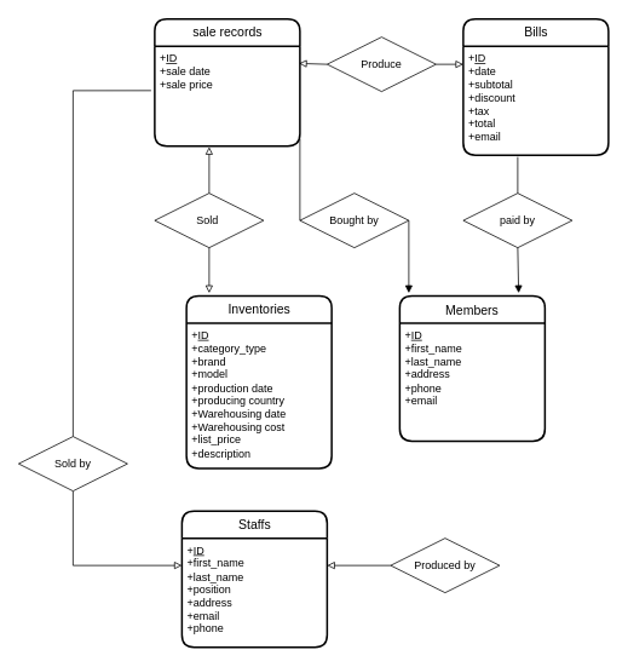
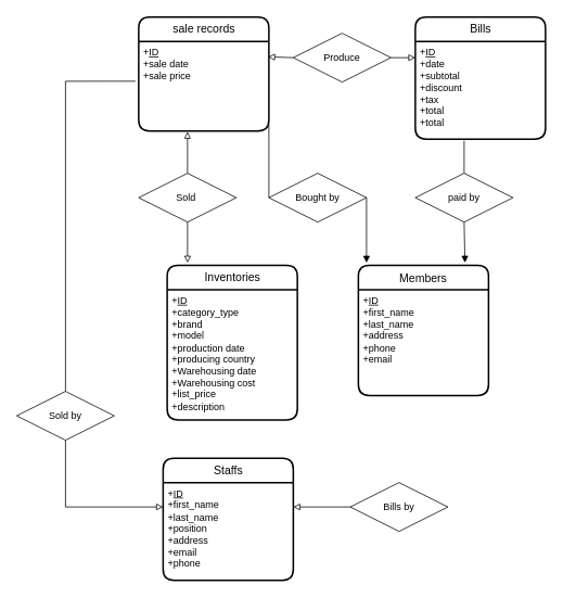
  <mxCell id="0" />
  <mxCell id="1" parent="0" />
  <mxCell id="2" value="Members" style="swimlane;childLayout=stackLayout;horizontal=1;startSize=30;horizontalStack=0;rounded=1;fontSize=14;fontStyle=0;strokeWidth=2;resizeParent=0;resizeLast=1;shadow=0;dashed=0;align=center;" parent="1" vertex="1"><mxGeometry x="440" y="325" width="160" height="160" as="geometry" /></mxCell>
  <mxCell id="3" value="+&lt;u&gt;ID&lt;/u&gt;&lt;br&gt;+first_name&lt;br&gt;+last_name&lt;br&gt;+address&lt;br&gt;+phone&lt;br&gt;+email" style="align=left;strokeColor=none;fillColor=none;spacingLeft=4;fontSize=12;verticalAlign=top;resizable=0;rotatable=0;part=1;html=1;" parent="2" vertex="1"><mxGeometry y="30" width="160" height="130" as="geometry" /></mxCell>
  <mxCell id="4" value="Staffs" style="swimlane;childLayout=stackLayout;horizontal=1;startSize=30;horizontalStack=0;rounded=1;fontSize=14;fontStyle=0;strokeWidth=2;resizeParent=0;resizeLast=1;shadow=0;dashed=0;align=center;html=1;" parent="1" vertex="1"><mxGeometry x="200" y="562" width="160" height="150" as="geometry" /></mxCell>
  <mxCell id="5" value="+&lt;u&gt;ID&lt;/u&gt;&lt;br&gt;+first_name&lt;br&gt;+last_name&lt;br&gt;+position&lt;br&gt;+address&lt;br&gt;+email&lt;br&gt;+phone" style="align=left;strokeColor=none;fillColor=none;spacingLeft=4;fontSize=12;verticalAlign=top;resizable=0;rotatable=0;part=1;html=1;" parent="4" vertex="1"><mxGeometry y="30" width="160" height="120" as="geometry" /></mxCell>
  <mxCell id="6" value="Inventories" style="swimlane;childLayout=stackLayout;horizontal=1;startSize=30;horizontalStack=0;rounded=1;fontSize=14;fontStyle=0;strokeWidth=2;resizeParent=0;resizeLast=1;shadow=0;dashed=0;align=center;html=1;" parent="1" vertex="1"><mxGeometry x="205" y="325" width="160" height="190" as="geometry" /></mxCell>
  <mxCell id="7" value="+&lt;u&gt;ID&lt;br&gt;&lt;/u&gt;+category_type&lt;br&gt;+brand&lt;br&gt;+model&lt;br&gt;+production date&lt;br&gt;+producing country&amp;nbsp;&lt;br&gt;+Warehousing date&lt;br&gt;+Warehousing cost&lt;br&gt;+list_price&lt;br&gt;+description" style="align=left;strokeColor=none;fillColor=none;spacingLeft=4;fontSize=12;verticalAlign=top;resizable=0;rotatable=0;part=1;html=1;" parent="6" vertex="1"><mxGeometry y="30" width="160" height="160" as="geometry" /></mxCell>
  <mxCell id="8" value="sale records" style="swimlane;childLayout=stackLayout;horizontal=1;startSize=30;horizontalStack=0;rounded=1;fontSize=14;fontStyle=0;strokeWidth=2;resizeParent=0;resizeLast=1;shadow=0;dashed=0;align=center;html=1;" parent="1" vertex="1"><mxGeometry x="170" y="20" width="160" height="140" as="geometry" /></mxCell>
  <mxCell id="9" value="+&lt;u&gt;ID&lt;/u&gt;&lt;br&gt;+sale date&lt;br&gt;+sale price" style="align=left;strokeColor=none;fillColor=none;spacingLeft=4;fontSize=12;verticalAlign=top;resizable=0;rotatable=0;part=1;html=1;" parent="8" vertex="1"><mxGeometry y="30" width="160" height="110" as="geometry" /></mxCell>
  <mxCell id="10" value="Bills" style="swimlane;childLayout=stackLayout;horizontal=1;startSize=30;horizontalStack=0;rounded=1;fontSize=14;fontStyle=0;strokeWidth=2;resizeParent=0;resizeLast=1;shadow=0;dashed=0;align=center;html=1;" parent="1" vertex="1"><mxGeometry x="510" y="20" width="160" height="150" as="geometry" /></mxCell>
- <mxCell id="11" value="+&lt;u&gt;ID&lt;/u&gt;&lt;br&gt;+date&lt;br&gt;+subtotal&lt;br&gt;+discount&lt;br&gt;+tax&lt;br&gt;+total&lt;br&gt;+email" style="align=left;strokeColor=none;fillColor=none;spacingLeft=4;fontSize=12;verticalAlign=top;resizable=0;rotatable=0;part=1;html=1;" parent="10" vertex="1"><mxGeometry y="30" width="160" height="120" as="geometry" /></mxCell>
+ <mxCell id="11" value="+&lt;u&gt;ID&lt;/u&gt;&lt;br&gt;+date&lt;br&gt;+subtotal&lt;br&gt;+discount&lt;br&gt;+tax&lt;br&gt;+total&lt;br&gt;+total" style="align=left;strokeColor=none;fillColor=none;spacingLeft=4;fontSize=12;verticalAlign=top;resizable=0;rotatable=0;part=1;html=1;" parent="10" vertex="1"><mxGeometry y="30" width="160" height="120" as="geometry" /></mxCell>
  <mxCell id="12" value="Bought by" style="shape=rhombus;perimeter=rhombusPerimeter;whiteSpace=wrap;html=1;align=center;" parent="1" vertex="1"><mxGeometry x="330" y="212" width="120" height="60" as="geometry" /></mxCell>
  <mxCell id="13" value="Sold&amp;nbsp;" style="shape=rhombus;perimeter=rhombusPerimeter;whiteSpace=wrap;html=1;align=center;" parent="1" vertex="1"><mxGeometry x="170" y="212" width="120" height="60" as="geometry" /></mxCell>
  <mxCell id="14" value="" style="endArrow=none;html=1;rounded=1;exitX=0;exitY=0.5;exitDx=0;exitDy=0;" parent="1" source="12" edge="1"><mxGeometry relative="1" as="geometry"><mxPoint x="250" y="160" as="sourcePoint" /><mxPoint x="330" y="152" as="targetPoint" /><Array as="points" /></mxGeometry></mxCell>
  <mxCell id="15" value="" style="endArrow=block;html=1;rounded=0;exitX=1;exitY=0.5;exitDx=0;exitDy=0;endFill=1;" parent="1" source="12" edge="1"><mxGeometry relative="1" as="geometry"><mxPoint x="250" y="160" as="sourcePoint" /><mxPoint x="450" y="322" as="targetPoint" /></mxGeometry></mxCell>
  <mxCell id="16" value="" style="endArrow=none;html=1;rounded=1;entryX=0.5;entryY=0;entryDx=0;entryDy=0;startArrow=block;startFill=0;exitX=0.375;exitY=1.009;exitDx=0;exitDy=0;exitPerimeter=0;" parent="1" target="13" edge="1" source="9"><mxGeometry relative="1" as="geometry"><mxPoint x="230" y="172" as="sourcePoint" /><mxPoint x="410" y="240" as="targetPoint" /><Array as="points" /></mxGeometry></mxCell>
  <mxCell id="17" value="" style="endArrow=block;html=1;rounded=0;exitX=0.5;exitY=1;exitDx=0;exitDy=0;endFill=0;entryX=0;entryY=0.25;entryDx=0;entryDy=0;" parent="1" source="21" target="5" edge="1"><mxGeometry relative="1" as="geometry"><mxPoint x="320" y="890" as="sourcePoint" /><mxPoint x="80" y="650" as="targetPoint" /><Array as="points"><mxPoint x="80" y="622" /></Array></mxGeometry></mxCell>
- <mxCell id="18" value="Produced by" style="shape=rhombus;perimeter=rhombusPerimeter;whiteSpace=wrap;html=1;align=center;" parent="1" vertex="1"><mxGeometry x="430" y="592" width="120" height="60" as="geometry" /></mxCell>
+ <mxCell id="18" value="Bills by" style="shape=rhombus;perimeter=rhombusPerimeter;whiteSpace=wrap;html=1;align=center;" parent="1" vertex="1"><mxGeometry x="430" y="592" width="120" height="60" as="geometry" /></mxCell>
  <mxCell id="19" value="" style="endArrow=none;html=1;rounded=0;entryX=0;entryY=0.5;entryDx=0;entryDy=0;endFill=0;startArrow=block;startFill=0;exitX=1;exitY=0.25;exitDx=0;exitDy=0;" parent="1" source="5" target="18" edge="1"><mxGeometry relative="1" as="geometry"><mxPoint x="100" y="800" as="sourcePoint" /><mxPoint x="480" y="890" as="targetPoint" /><Array as="points" /></mxGeometry></mxCell>
  <mxCell id="20" value="" style="endArrow=none;html=1;rounded=0;exitX=0.5;exitY=0;exitDx=0;exitDy=0;entryX=-0.025;entryY=0.445;entryDx=0;entryDy=0;entryPerimeter=0;" parent="1" source="21" target="9" edge="1"><mxGeometry relative="1" as="geometry"><mxPoint x="300" y="820" as="sourcePoint" /><mxPoint y="150" as="targetPoint" x="-60" /><Array as="points"><mxPoint x="80" y="99" /></Array></mxGeometry></mxCell>
  <mxCell id="21" value="Sold by" style="shape=rhombus;perimeter=rhombusPerimeter;whiteSpace=wrap;html=1;align=center;" parent="1" vertex="1"><mxGeometry x="20" y="480" width="120" height="60" as="geometry" /></mxCell>
  <mxCell id="22" value="" style="endArrow=block;html=1;rounded=0;endFill=0;exitX=0.5;exitY=1;exitDx=0;exitDy=0;" parent="1" source="13" edge="1"><mxGeometry relative="1" as="geometry"><mxPoint x="190" y="400" as="sourcePoint" /><mxPoint x="230" y="322" as="targetPoint" /><Array as="points" /></mxGeometry></mxCell>
  <mxCell id="23" value="paid by" style="shape=rhombus;perimeter=rhombusPerimeter;whiteSpace=wrap;html=1;align=center;" parent="1" vertex="1"><mxGeometry x="510" y="212" width="120" height="60" as="geometry" /></mxCell>
  <mxCell id="24" value="" style="endArrow=none;html=1;rounded=0;entryX=0.5;entryY=1;entryDx=0;entryDy=0;endFill=0;startArrow=block;startFill=1;exitX=0.819;exitY=-0.019;exitDx=0;exitDy=0;exitPerimeter=0;" parent="1" source="2" target="23" edge="1"><mxGeometry relative="1" as="geometry"><mxPoint x="520" y="330" as="sourcePoint" /><mxPoint x="430" y="250" as="targetPoint" /></mxGeometry></mxCell>
  <mxCell id="25" value="" style="endArrow=none;html=1;rounded=0;exitX=0.5;exitY=0;exitDx=0;exitDy=0;" parent="1" source="23" edge="1"><mxGeometry relative="1" as="geometry"><mxPoint x="600" y="260" as="sourcePoint" /><mxPoint x="570" y="172" as="targetPoint" /><Array as="points" /></mxGeometry></mxCell>
  <mxCell id="26" value="Produce" style="shape=rhombus;perimeter=rhombusPerimeter;whiteSpace=wrap;html=1;align=center;" parent="1" vertex="1"><mxGeometry x="360" y="40" width="120" height="60" as="geometry" /></mxCell>
  <mxCell id="27" value="" style="endArrow=none;html=1;rounded=0;entryX=0;entryY=0.5;entryDx=0;entryDy=0;exitX=0.994;exitY=0.173;exitDx=0;exitDy=0;exitPerimeter=0;startArrow=block;startFill=0;" parent="1" source="9" target="26" edge="1"><mxGeometry relative="1" as="geometry"><mxPoint x="-30" y="0" as="sourcePoint" /><mxPoint x="430" y="110" as="targetPoint" /></mxGeometry></mxCell>
  <mxCell id="28" value="" style="endArrow=block;html=1;rounded=0;exitX=1;exitY=0.5;exitDx=0;exitDy=0;endFill=0;" parent="1" source="26" edge="1"><mxGeometry relative="1" as="geometry"><mxPoint x="480" y="70" as="sourcePoint" /><mxPoint x="510" y="70" as="targetPoint" /></mxGeometry></mxCell>
